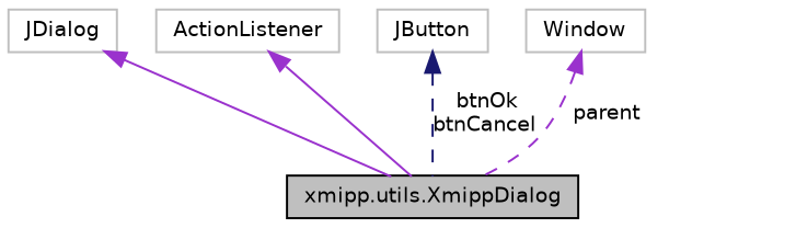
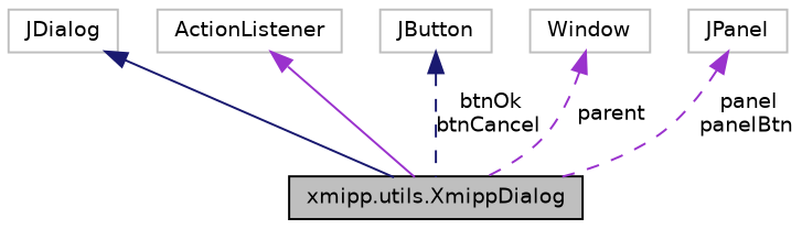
  digraph {
    fontname="DejaVu Sans"
    node [color=grey75 fillcolor=white fontname="DejaVu Sans" fontsize=10 shape=record style=filled]
    edge [color=darkorchid3 dir=back fontname="DejaVu Sans" fontsize=10 labelfontname=Helvetica labelfontsize=10 style=dashed]
    n1 [color=black fillcolor=grey75 fontcolor=black height=0.2 label="xmipp.utils.XmippDialog" width=0.4]
    n2 [height=0.2 label=JDialog width=0.4]
    n3 [height=0.2 label=ActionListener width=0.4]
    n4 [height=0.2 label=JButton width=0.4]
    n5 [height=0.2 label=Window width=0.4]
-   n2 -> n1 [style=solid]
+   n6 [height=0.2 label=JPanel width=0.4]
+   n2 -> n1 [color=midnightblue style=solid]
    n3 -> n1 [style=solid]
    n4 -> n1 [color=midnightblue label=" btnOk\nbtnCancel"]
    n5 -> n1 [label=" parent"]
+   n6 -> n1 [label=" panel\npanelBtn"]
  }
